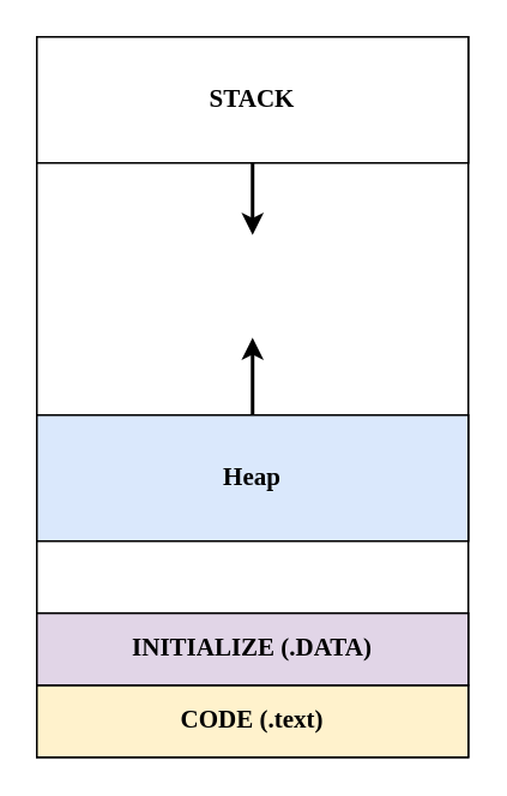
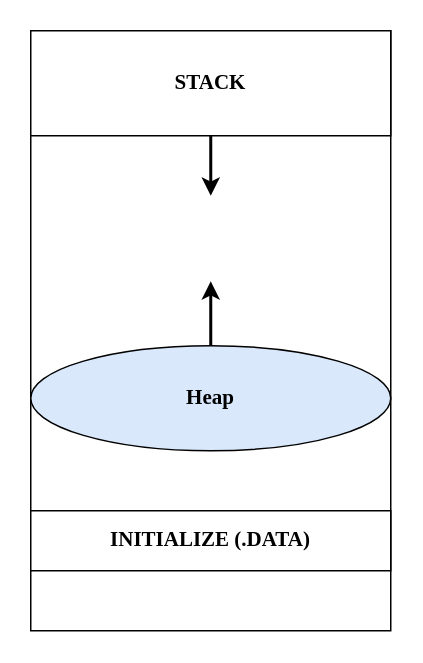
  <mxCell id="0" />
  <mxCell id="1" parent="0" />
  <mxCell id="2" value="" style="rounded=0;whiteSpace=wrap;html=1;fillColor=none;" parent="1" vertex="1"><mxGeometry x="20" y="20" width="240" height="400" as="geometry" /></mxCell>
- <mxCell id="3" value="&lt;font size=&quot;1&quot; face=&quot;Lucida Console&quot;&gt;&lt;b style=&quot;font-size: 14px;&quot;&gt;CODE (.text)&lt;/b&gt;&lt;/font&gt;" style="rounded=0;whiteSpace=wrap;html=1;fillColor=#fff2cc;strokeColor=#000000;" parent="1" vertex="1"><mxGeometry x="20" y="380" width="240" height="40" as="geometry" /></mxCell>
- <mxCell id="4" value="&lt;font size=&quot;1&quot; face=&quot;Lucida Console&quot;&gt;&lt;b style=&quot;font-size: 14px;&quot;&gt;INITIALIZE (.DATA)&lt;/b&gt;&lt;/font&gt;" style="rounded=0;whiteSpace=wrap;html=1;fillColor=#e1d5e7;strokeColor=#000000;" parent="1" vertex="1"><mxGeometry x="20" y="340" width="240" height="40" as="geometry" /></mxCell>
- <mxCell id="5" value="&lt;font face=&quot;Lucida Console&quot;&gt;&lt;span style=&quot;font-size: 14px;&quot;&gt;&lt;b&gt;Heap&lt;/b&gt;&lt;/span&gt;&lt;/font&gt;" style="rounded=0;whiteSpace=wrap;html=1;fillColor=#dae8fc;strokeColor=#000000;" parent="1" vertex="1"><mxGeometry x="20" y="230" width="240" height="70" as="geometry" /></mxCell>
+ <mxCell id="4" value="&lt;font size=&quot;1&quot; face=&quot;Lucida Console&quot;&gt;&lt;b style=&quot;font-size: 14px;&quot;&gt;INITIALIZE (.DATA)&lt;/b&gt;&lt;/font&gt;" style="rounded=0;whiteSpace=wrap;html=1;fillColor=#ffffff;strokeColor=#000000;" parent="1" vertex="1"><mxGeometry x="20" y="340" width="240" height="40" as="geometry" /></mxCell>
+ <mxCell id="5" value="&lt;font face=&quot;Lucida Console&quot;&gt;&lt;span style=&quot;font-size: 14px;&quot;&gt;&lt;b&gt;Heap&lt;/b&gt;&lt;/span&gt;&lt;/font&gt;" style="ellipse;whiteSpace=wrap;html=1;fillColor=#dae8fc;strokeColor=#000000;" parent="1" vertex="1"><mxGeometry x="20" y="230" width="240" height="70" as="geometry" /></mxCell>
  <mxCell id="6" value="&lt;font size=&quot;1&quot; face=&quot;Lucida Console&quot;&gt;&lt;b style=&quot;font-size: 14px;&quot;&gt;STACK&lt;/b&gt;&lt;/font&gt;" style="rounded=0;whiteSpace=wrap;html=1;fillColor=#ffffff;strokeColor=#000000;" parent="1" vertex="1"><mxGeometry x="20" y="20" width="240" height="70" as="geometry" /></mxCell>
  <mxCell id="7" value="" style="endArrow=classic;html=1;rounded=0;exitX=0.5;exitY=1;exitDx=0;exitDy=0;strokeWidth=2;" parent="1" source="6" edge="1"><mxGeometry width="50" height="50" relative="1" as="geometry"><mxPoint x="120" y="180" as="sourcePoint" /><mxPoint x="140" y="130" as="targetPoint" /></mxGeometry></mxCell>
  <mxCell id="8" value="" style="endArrow=classic;html=1;rounded=0;exitX=0.5;exitY=0;exitDx=0;exitDy=0;strokeWidth=2;" parent="1" source="5" edge="1"><mxGeometry width="50" height="50" relative="1" as="geometry"><mxPoint x="150" y="210" as="sourcePoint" /><mxPoint x="140" y="187" as="targetPoint" /></mxGeometry></mxCell>
